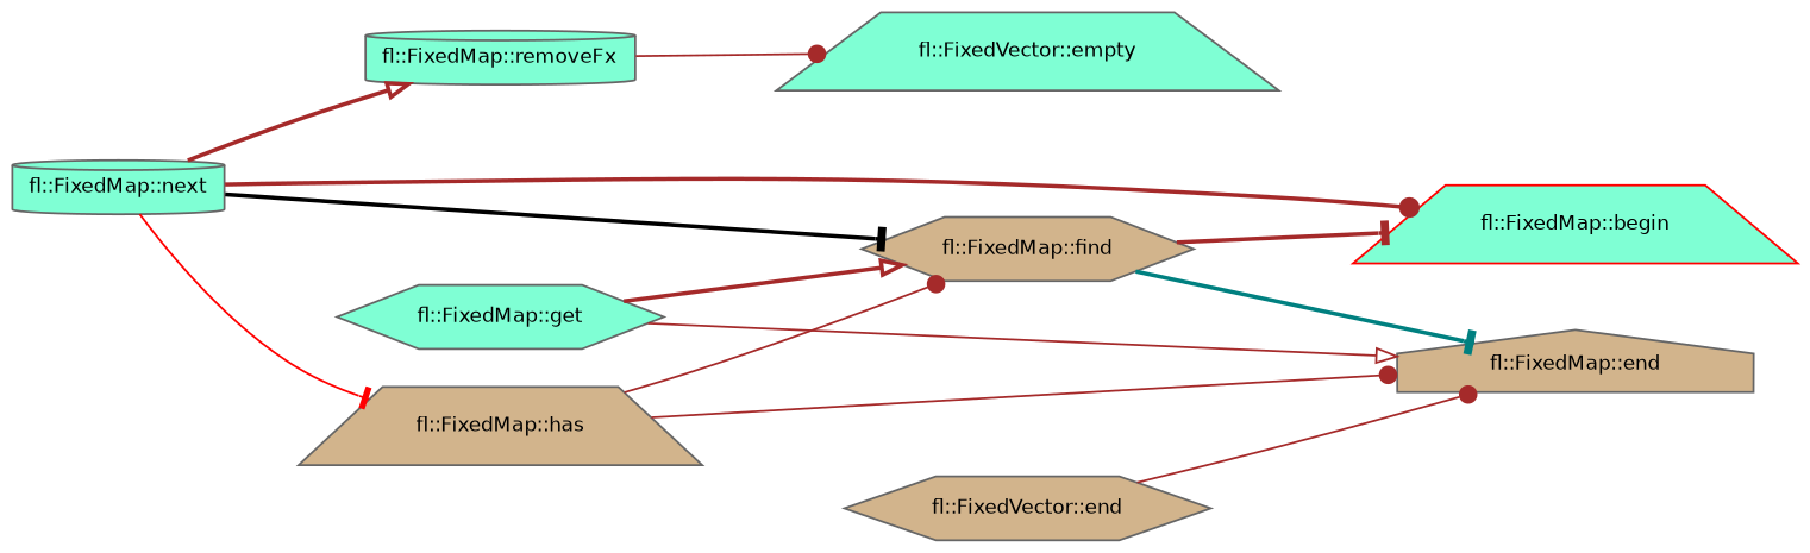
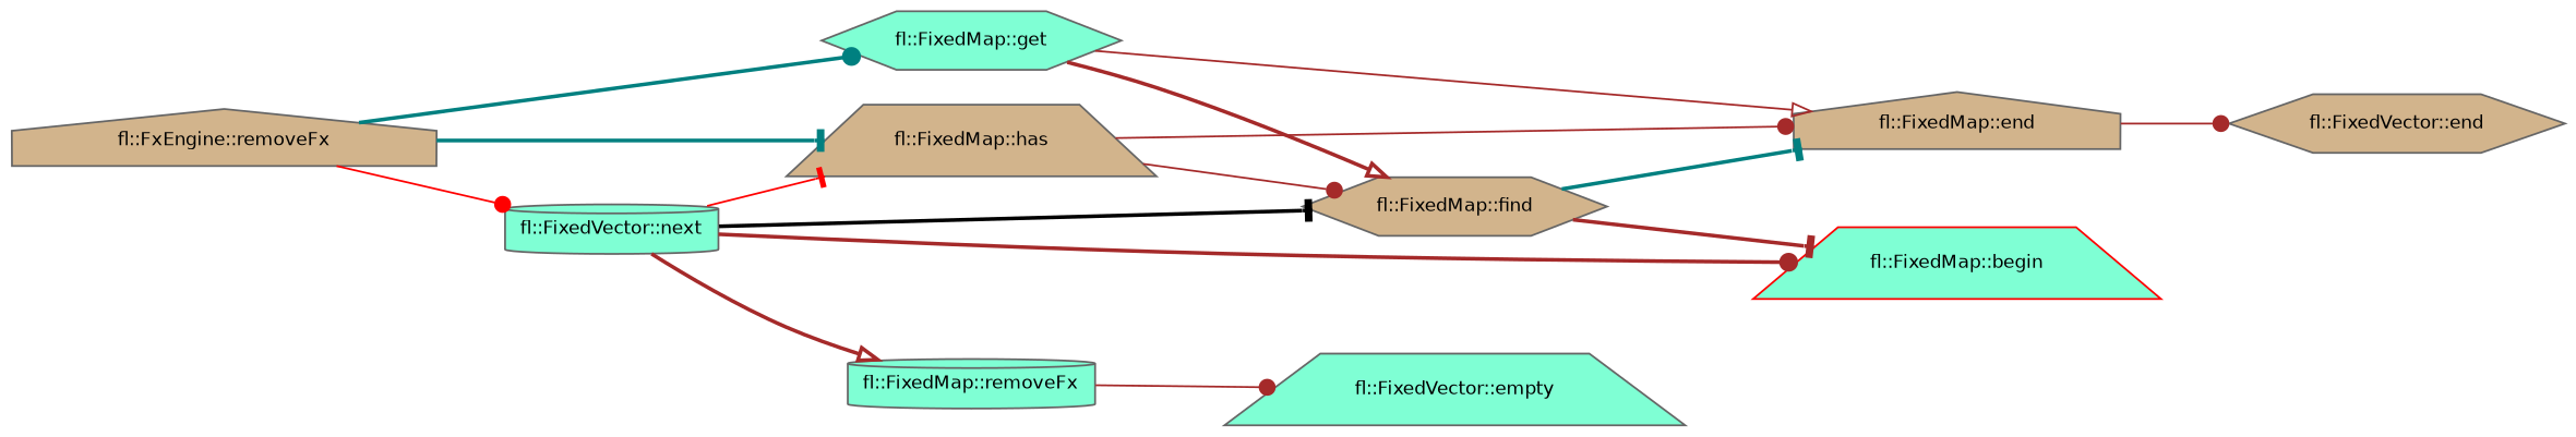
  digraph {
    rankdir=LR
    node [color=grey40 fillcolor=tan fontname=Helvetica fontsize=10 shape=hexagon style=filled]
    edge [arrowhead=dot color=brown fontname=Helvetica fontsize=10 labelfontname=Helvetica labelfontsize=10 style=bold]
+   n1 [color=gray40 fontcolor=black height=0.2 label="fl::FxEngine::removeFx" shape=house width=0.4]
    n2 [fillcolor=aquamarine height=0.2 label="fl::FixedMap::get" width=0.4]
    n3 [height=0.2 label="fl::FixedMap::has" shape=trapezium width=0.4]
-   n4 [fillcolor=aquamarine height=0.2 label="fl::FixedMap::next" shape=cylinder width=0.4]
+   n4 [fillcolor=aquamarine height=0.2 label="fl::FixedVector::next" shape=cylinder width=0.4]
    n5 [height=0.2 label="fl::FixedMap::end" shape=house width=0.4]
    n6 [height=0.2 label="fl::FixedMap::find" width=0.4]
    n7 [color=red fillcolor=aquamarine height=0.2 label="fl::FixedMap::begin" shape=trapezium width=0.4]
    n8 [fillcolor=aquamarine height=0.2 label="fl::FixedMap::removeFx" shape=cylinder width=0.4]
    n9 [height=0.2 label="fl::FixedVector::end" width=0.4]
    n10 [fillcolor=aquamarine height=0.2 label="fl::FixedVector::empty" shape=trapezium width=0.4]
+   n1 -> n2 [color=teal]
+   n1 -> n3 [arrowhead=tee color=teal]
+   n1 -> n4 [color=red style=solid]
    n2 -> n5 [arrowhead=onormal style=solid]
    n2 -> n6 [arrowhead=onormal]
    n3 -> n5 [style=solid]
    n3 -> n6 [style=solid]
    n4 -> n3 [arrowhead=tee color=red style=solid]
    n4 -> n6 [arrowhead=tee color=black]
    n4 -> n7
    n4 -> n8 [arrowhead=onormal]
-   n9 -> n5 [style=solid]
+   n5 -> n9 [style=solid]
    n6 -> n5 [arrowhead=tee color=teal]
    n6 -> n7 [arrowhead=tee]
    n8 -> n10 [style=solid]
  }
